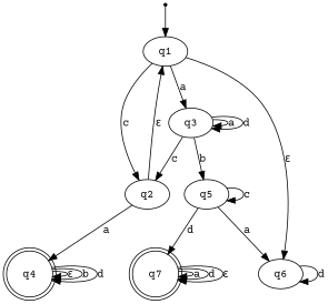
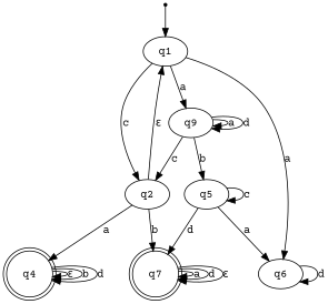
  digraph {
    fontname="Courier Prime"
    node [fontname="Courier Prime"]
    edge [fontname="Courier Prime"]
    q1 [height=0.5 width=0.75]
    q2 [height=0.5 width=0.75]
-   q3 [height=0.5 width=0.75]
+   q3 [height=0.5 width=0.75 label=q9]
    q6 [height=0.5 width=0.75]
    q4 [height=0.67017 shape=doublecircle width=0.67017]
    q7 [height=0.67017 shape=doublecircle width=0.67017]
    q5 [height=0.5 width=0.75]
    initial [height=0.05 shape=point width=0.05]
    q1 -> q2 [label=c]
    q1 -> q3 [label=a]
-   q1 -> q6 [label="ε"]
+   q1 -> q6 [label=a]
    q2 -> q1 [label="ε"]
    q2 -> q4 [label=a]
+   q2 -> q7 [label=b]
    q3 -> q2 [label=c]
    q3 -> q3 [label=a]
    q3 -> q3 [label=d]
    q3 -> q5 [label=b]
    q6 -> q6 [label=d]
    q4 -> q4 [label="ε"]
    q4 -> q4 [label=b]
    q4 -> q4 [label=d]
    q7 -> q7 [label=a]
    q7 -> q7 [label=d]
    q7 -> q7 [label="ε"]
    q5 -> q6 [label=a]
    q5 -> q7 [label=d]
    q5 -> q5 [label=c]
    initial -> q1
  }
